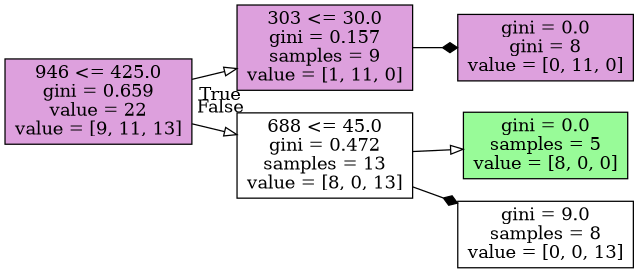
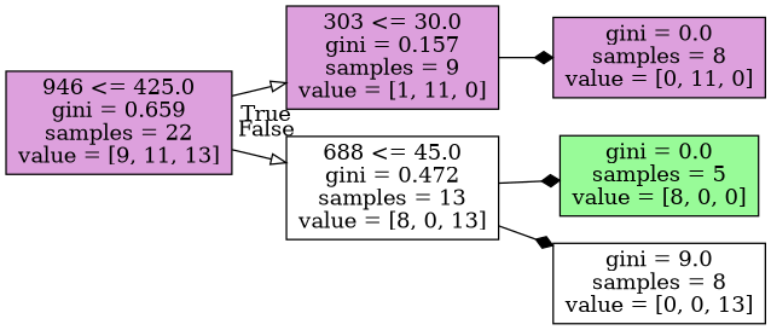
  digraph {
    rankdir=LR
    node [color=black fillcolor=plum shape=box style=filled]
    edge [arrowhead=onormal]
-   n1 [label="946 <= 425.0\ngini = 0.659\nvalue = 22\nvalue = [9, 11, 13]"]
+   n1 [label="946 <= 425.0\ngini = 0.659\nsamples = 22\nvalue = [9, 11, 13]"]
    n2 [label="303 <= 30.0\ngini = 0.157\nsamples = 9\nvalue = [1, 11, 0]"]
    n3 [fillcolor=white label="688 <= 45.0\ngini = 0.472\nsamples = 13\nvalue = [8, 0, 13]"]
-   n4 [label="gini = 0.0\ngini = 8\nvalue = [0, 11, 0]"]
+   n4 [label="gini = 0.0\nsamples = 8\nvalue = [0, 11, 0]"]
    n5 [fillcolor=palegreen label="gini = 0.0\nsamples = 5\nvalue = [8, 0, 0]"]
    n6 [fillcolor=white label="gini = 9.0\nsamples = 8\nvalue = [0, 0, 13]"]
    n1 -> n2 [headlabel=True labelangle=45 labeldistance=2.5]
    n1 -> n3 [headlabel=False labelangle=-45 labeldistance=2.5]
    n2 -> n4 [arrowhead=diamond]
-   n3 -> n5
+   n3 -> n5 [arrowhead=diamond]
    n3 -> n6 [arrowhead=diamond]
  }
